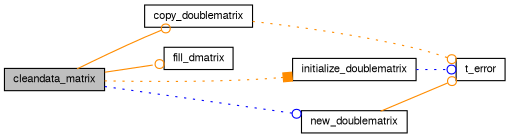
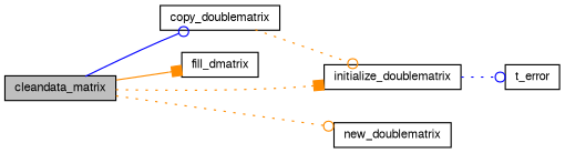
  digraph {
    rankdir=LR
    node [color=black fontname=FreeSans fontsize=10 shape=record]
    edge [arrowhead=odot color=darkorange fontname=FreeSans fontsize=10 labelfontname=FreeSans labelfontsize=10 style=dotted]
    n1 [fillcolor=grey75 fontcolor=black height=0.2 label=cleandata_matrix style=filled width=0.4]
    n2 [height=0.2 label=copy_doublematrix width=0.4]
    n3 [height=0.2 label=fill_dmatrix width=0.4]
    n4 [height=0.2 label=initialize_doublematrix width=0.4]
    n5 [height=0.2 label=new_doublematrix width=0.4]
    n6 [height=0.2 label=t_error width=0.4]
-   n1 -> n2 [style=solid]
-   n1 -> n3 [style=solid]
+   n1 -> n2 [color=blue style=solid]
+   n1 -> n3 [arrowhead=box style=solid]
    n1 -> n4 [arrowhead=box]
-   n1 -> n5 [color=blue]
-   n2 -> n6
+   n1 -> n5
+   n2 -> n4
    n4 -> n6 [color=blue]
-   n5 -> n6 [style=solid]
  }
